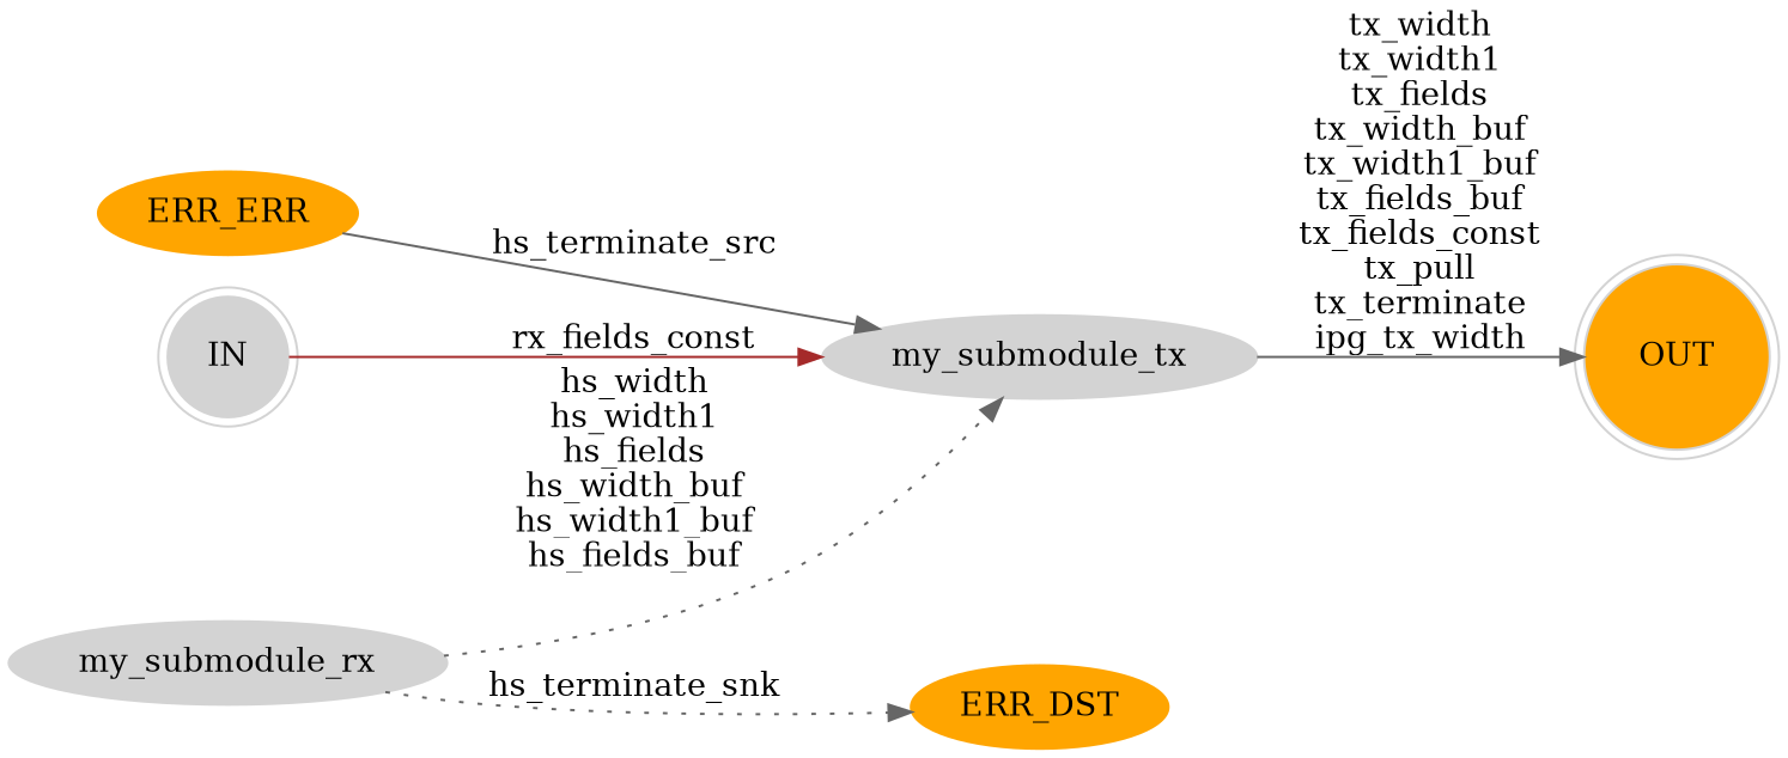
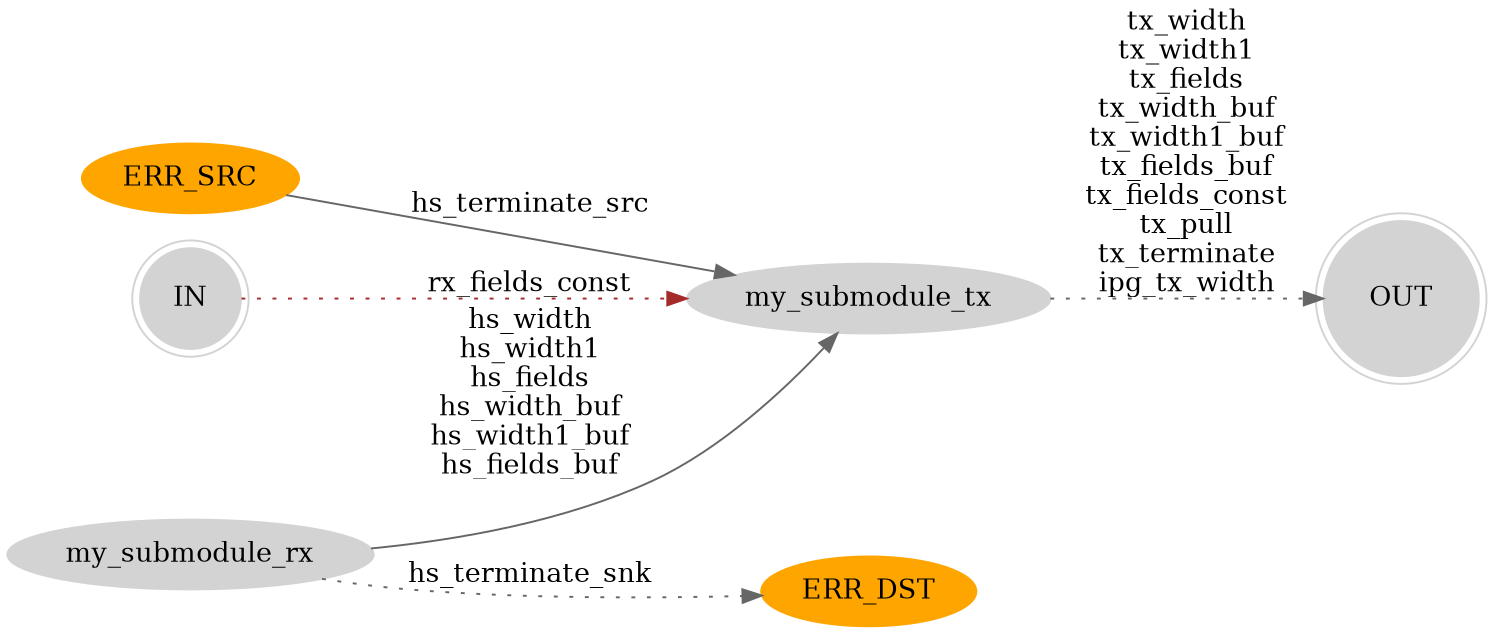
  digraph {
    bgcolor=white
    rankdir=LR
    node [color=lightgray shape=ellipse style=filled]
    edge [color=gray40 style=dotted]
-   ERR_SRC [color=orange label=ERR_ERR]
+   ERR_SRC [color=orange]
    my_submodule_tx
-   OUT [shape=doublecircle fillcolor=orange]
+   OUT [shape=doublecircle]
    ERR_DST [color=orange]
    IN [shape=doublecircle]
    my_submodule_rx
    ERR_SRC -> my_submodule_tx [label="hs_terminate_src\n" style=solid]
-   my_submodule_tx -> OUT [label="tx_width\ntx_width1\ntx_fields\ntx_width_buf\ntx_width1_buf\ntx_fields_buf\ntx_fields_const\ntx_pull\ntx_terminate\nipg_tx_width\n" style=solid]
-   IN -> my_submodule_tx [color=brown label="rx_fields_const\n" style=solid]
-   my_submodule_rx -> my_submodule_tx [label="hs_width\nhs_width1\nhs_fields\nhs_width_buf\nhs_width1_buf\nhs_fields_buf\n"]
+   my_submodule_tx -> OUT [label="tx_width\ntx_width1\ntx_fields\ntx_width_buf\ntx_width1_buf\ntx_fields_buf\ntx_fields_const\ntx_pull\ntx_terminate\nipg_tx_width\n"]
+   IN -> my_submodule_tx [color=brown label="rx_fields_const\n"]
+   my_submodule_rx -> my_submodule_tx [label="hs_width\nhs_width1\nhs_fields\nhs_width_buf\nhs_width1_buf\nhs_fields_buf\n" style=solid]
    my_submodule_rx -> ERR_DST [label="hs_terminate_snk\n"]
  }
